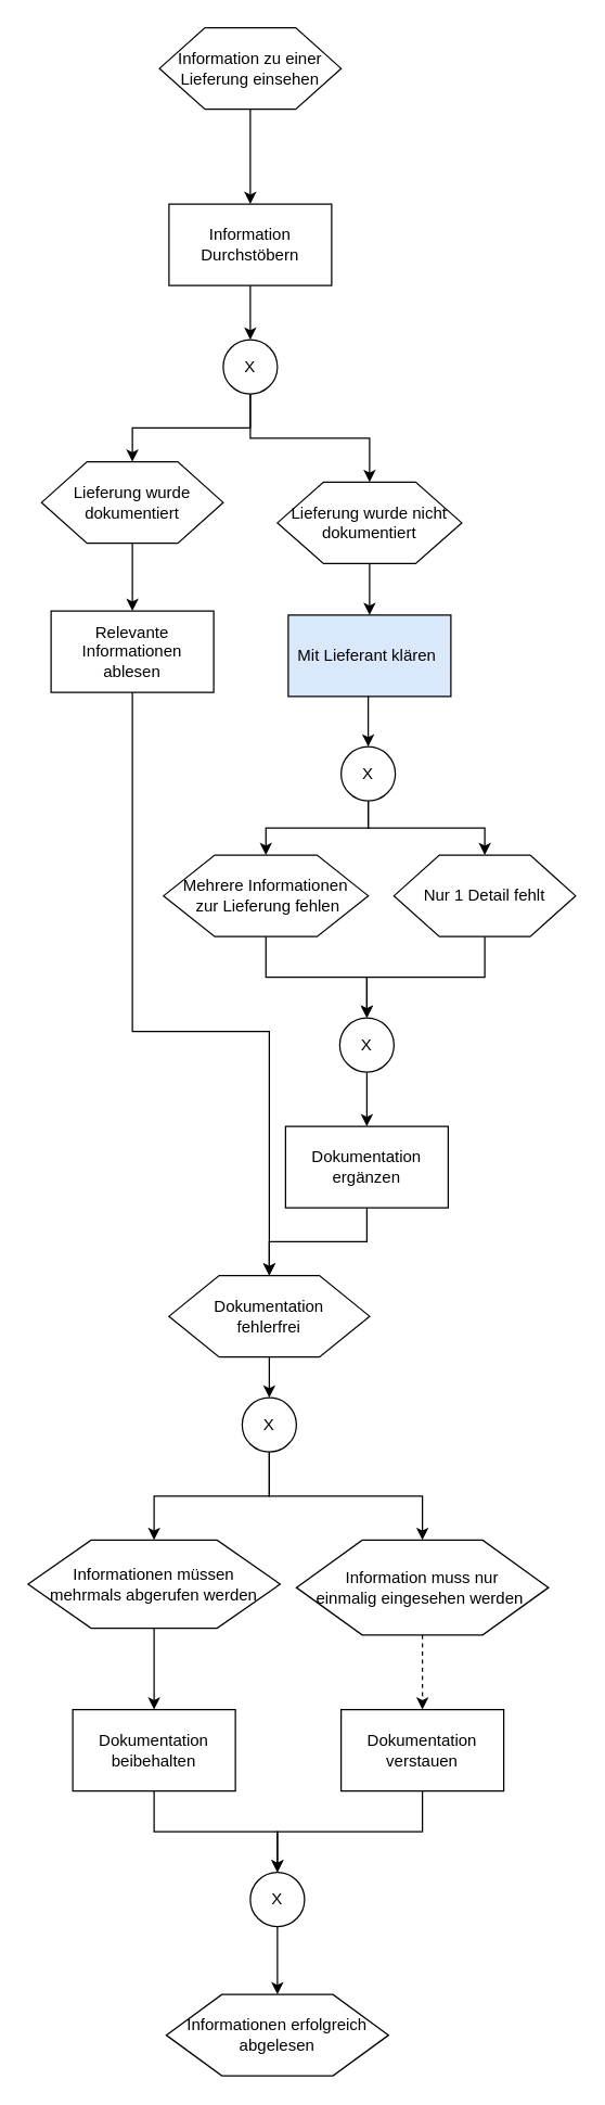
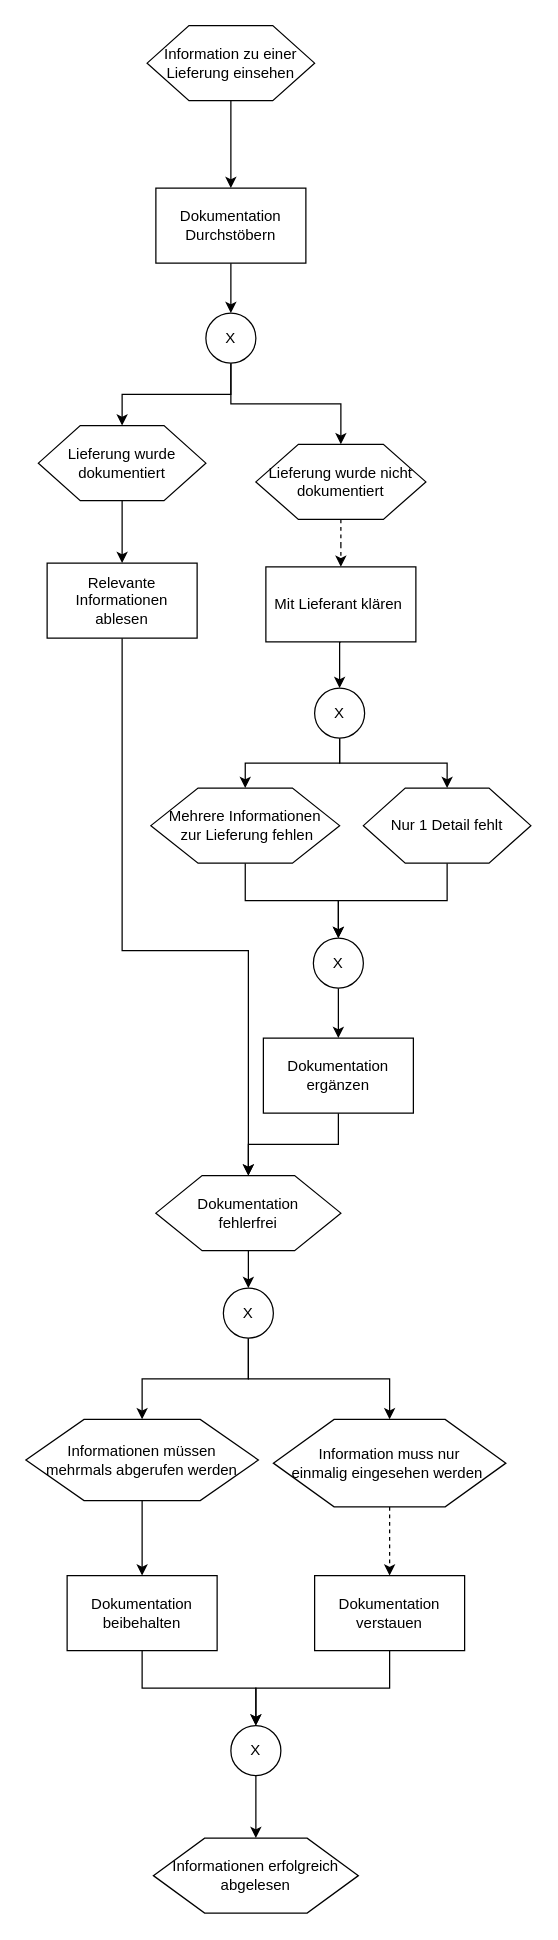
  <mxCell id="0" />
  <mxCell id="1" parent="0" />
  <mxCell id="2" style="edgeStyle=orthogonalEdgeStyle;rounded=0;orthogonalLoop=1;jettySize=auto;html=1;exitX=0.5;exitY=1;exitDx=0;exitDy=0;entryX=0.5;entryY=0;entryDx=0;entryDy=0;" parent="1" source="3" target="5" edge="1"><mxGeometry relative="1" as="geometry"><mxPoint x="180" y="140" as="targetPoint" /></mxGeometry></mxCell>
  <mxCell id="3" value="Information zu einer Lieferung einsehen" style="shape=hexagon;perimeter=hexagonPerimeter2;whiteSpace=wrap;html=1;" parent="1" vertex="1"><mxGeometry x="117" width="134" height="60" as="geometry" y="20" /></mxCell>
  <mxCell id="4" style="edgeStyle=orthogonalEdgeStyle;rounded=0;orthogonalLoop=1;jettySize=auto;html=1;exitX=0.5;exitY=1;exitDx=0;exitDy=0;entryX=0.5;entryY=0;entryDx=0;entryDy=0;" parent="1" source="5" target="8" edge="1"><mxGeometry relative="1" as="geometry" /></mxCell>
- <mxCell id="5" value="Information Durchstöbern" style="rounded=0;whiteSpace=wrap;html=1;" parent="1" vertex="1"><mxGeometry x="124" y="150" width="120" height="60" as="geometry" /></mxCell>
+ <mxCell id="5" value="Dokumentation Durchstöbern" style="rounded=0;whiteSpace=wrap;html=1;" parent="1" vertex="1"><mxGeometry x="124" y="150" width="120" height="60" as="geometry" /></mxCell>
  <mxCell id="6" style="edgeStyle=orthogonalEdgeStyle;rounded=0;orthogonalLoop=1;jettySize=auto;html=1;exitX=0;exitY=1;exitDx=0;exitDy=0;" parent="1" source="8" target="10" edge="1"><mxGeometry relative="1" as="geometry"><Array as="points"><mxPoint x="184" y="284" /><mxPoint x="184" y="315" /><mxPoint x="97" y="315" /></Array></mxGeometry></mxCell>
  <mxCell id="7" style="edgeStyle=orthogonalEdgeStyle;rounded=0;orthogonalLoop=1;jettySize=auto;html=1;exitX=0.5;exitY=1;exitDx=0;exitDy=0;entryX=0.5;entryY=0;entryDx=0;entryDy=0;" parent="1" source="8" target="12" edge="1"><mxGeometry relative="1" as="geometry" /></mxCell>
  <mxCell id="8" value="X" style="ellipse;whiteSpace=wrap;html=1;aspect=fixed;" parent="1" vertex="1"><mxGeometry x="164" y="250" width="40" height="40" as="geometry" /></mxCell>
  <mxCell id="9" style="edgeStyle=orthogonalEdgeStyle;rounded=0;orthogonalLoop=1;jettySize=auto;html=1;exitX=0.5;exitY=1;exitDx=0;exitDy=0;" parent="1" source="10" edge="1"><mxGeometry relative="1" as="geometry"><mxPoint x="97" y="450" as="targetPoint" /></mxGeometry></mxCell>
  <mxCell id="10" value="Lieferung wurde dokumentiert" style="shape=hexagon;perimeter=hexagonPerimeter2;whiteSpace=wrap;html=1;" parent="1" vertex="1"><mxGeometry x="30" y="340" width="134" height="60" as="geometry" /></mxCell>
- <mxCell id="11" style="edgeStyle=orthogonalEdgeStyle;rounded=0;orthogonalLoop=1;jettySize=auto;html=1;exitX=0.5;exitY=1;exitDx=0;exitDy=0;" parent="1" source="12" target="18" edge="1"><mxGeometry relative="1" as="geometry"><mxPoint x="271" y="450" as="targetPoint" /></mxGeometry></mxCell>
+ <mxCell id="11" style="edgeStyle=orthogonalEdgeStyle;rounded=0;orthogonalLoop=1;jettySize=auto;html=1;exitX=0.5;exitY=1;exitDx=0;exitDy=0;dashed=1;" parent="1" source="12" target="18" edge="1"><mxGeometry relative="1" as="geometry"><mxPoint x="271" y="450" as="targetPoint" /></mxGeometry></mxCell>
  <mxCell id="12" value="Lieferung wurde nicht dokumentiert" style="shape=hexagon;perimeter=hexagonPerimeter2;whiteSpace=wrap;html=1;" parent="1" vertex="1"><mxGeometry x="204" y="355" width="136" height="60" as="geometry" /></mxCell>
  <mxCell id="13" style="edgeStyle=orthogonalEdgeStyle;rounded=0;orthogonalLoop=1;jettySize=auto;html=1;exitX=0.5;exitY=1;exitDx=0;exitDy=0;" parent="1" source="14" target="33" edge="1"><mxGeometry relative="1" as="geometry"><Array as="points"><mxPoint x="97" y="760" /><mxPoint x="198" y="760" /></Array></mxGeometry></mxCell>
  <mxCell id="14" value="Relevante Informationen ablesen" style="rounded=0;whiteSpace=wrap;html=1;" parent="1" vertex="1"><mxGeometry x="37" y="450" width="120" height="60" as="geometry" /></mxCell>
  <mxCell id="15" style="edgeStyle=orthogonalEdgeStyle;rounded=0;orthogonalLoop=1;jettySize=auto;html=1;exitX=0.5;exitY=1;exitDx=0;exitDy=0;" parent="1" source="16" target="31" edge="1"><mxGeometry relative="1" as="geometry"><mxPoint x="184" y="1100" as="targetPoint" /></mxGeometry></mxCell>
  <mxCell id="16" value="Informationen müssen &lt;br&gt;mehrmals abgerufen werden" style="shape=hexagon;perimeter=hexagonPerimeter2;whiteSpace=wrap;html=1;" parent="1" vertex="1"><mxGeometry x="20" y="1135" width="186" height="65" as="geometry" /></mxCell>
  <mxCell id="17" style="edgeStyle=orthogonalEdgeStyle;rounded=0;orthogonalLoop=1;jettySize=auto;html=1;exitX=0.5;exitY=1;exitDx=0;exitDy=0;entryX=0.5;entryY=0;entryDx=0;entryDy=0;" parent="1" source="18" target="21" edge="1"><mxGeometry relative="1" as="geometry" /></mxCell>
- <mxCell id="18" value="Mit Lieferant klären&amp;nbsp;" style="rounded=0;whiteSpace=wrap;html=1;fillColor=#dae8fc;" parent="1" vertex="1"><mxGeometry x="212" y="453" width="120" height="60" as="geometry" /></mxCell>
+ <mxCell id="18" value="Mit Lieferant klären&amp;nbsp;" style="rounded=0;whiteSpace=wrap;html=1;" parent="1" vertex="1"><mxGeometry x="212" y="453" width="120" height="60" as="geometry" /></mxCell>
  <mxCell id="19" style="edgeStyle=orthogonalEdgeStyle;rounded=0;orthogonalLoop=1;jettySize=auto;html=1;exitX=0.5;exitY=1;exitDx=0;exitDy=0;entryX=0.5;entryY=0;entryDx=0;entryDy=0;" parent="1" source="21" target="23" edge="1"><mxGeometry relative="1" as="geometry" /></mxCell>
  <mxCell id="20" style="edgeStyle=orthogonalEdgeStyle;rounded=0;orthogonalLoop=1;jettySize=auto;html=1;exitX=0.5;exitY=1;exitDx=0;exitDy=0;" parent="1" source="21" target="25" edge="1"><mxGeometry relative="1" as="geometry" /></mxCell>
  <mxCell id="21" value="X" style="ellipse;whiteSpace=wrap;html=1;aspect=fixed;" parent="1" vertex="1"><mxGeometry x="251" y="550" width="40" height="40" as="geometry" /></mxCell>
  <mxCell id="22" style="edgeStyle=orthogonalEdgeStyle;rounded=0;orthogonalLoop=1;jettySize=auto;html=1;exitX=0.5;exitY=1;exitDx=0;exitDy=0;" parent="1" source="23" target="27" edge="1"><mxGeometry relative="1" as="geometry" /></mxCell>
  <mxCell id="23" value="Mehrere Informationen&lt;br&gt;&amp;nbsp;zur Lieferung fehlen" style="shape=hexagon;perimeter=hexagonPerimeter2;whiteSpace=wrap;html=1;" parent="1" vertex="1"><mxGeometry x="120" y="630" width="151" height="60" as="geometry" /></mxCell>
  <mxCell id="24" style="edgeStyle=orthogonalEdgeStyle;rounded=0;orthogonalLoop=1;jettySize=auto;html=1;exitX=0.5;exitY=1;exitDx=0;exitDy=0;entryX=0.5;entryY=0;entryDx=0;entryDy=0;" parent="1" source="25" target="27" edge="1"><mxGeometry relative="1" as="geometry" /></mxCell>
  <mxCell id="25" value="Nur 1 Detail fehlt" style="shape=hexagon;perimeter=hexagonPerimeter2;whiteSpace=wrap;html=1;" parent="1" vertex="1"><mxGeometry x="290" y="630" width="134" height="60" as="geometry" /></mxCell>
  <mxCell id="26" style="edgeStyle=orthogonalEdgeStyle;rounded=0;orthogonalLoop=1;jettySize=auto;html=1;exitX=0.5;exitY=1;exitDx=0;exitDy=0;" parent="1" source="27" target="29" edge="1"><mxGeometry relative="1" as="geometry" /></mxCell>
  <mxCell id="27" value="X" style="ellipse;whiteSpace=wrap;html=1;aspect=fixed;" parent="1" vertex="1"><mxGeometry x="250" y="750" width="40" height="40" as="geometry" /></mxCell>
  <mxCell id="28" style="edgeStyle=orthogonalEdgeStyle;rounded=0;orthogonalLoop=1;jettySize=auto;html=1;exitX=0.5;exitY=1;exitDx=0;exitDy=0;" parent="1" source="29" target="33" edge="1"><mxGeometry relative="1" as="geometry" /></mxCell>
  <mxCell id="29" value="Dokumentation ergänzen" style="rounded=0;whiteSpace=wrap;html=1;" parent="1" vertex="1"><mxGeometry x="210" y="830" width="120" height="60" as="geometry" /></mxCell>
  <mxCell id="30" style="edgeStyle=orthogonalEdgeStyle;rounded=0;orthogonalLoop=1;jettySize=auto;html=1;exitX=0.5;exitY=1;exitDx=0;exitDy=0;entryX=0.5;entryY=0;entryDx=0;entryDy=0;" parent="1" source="31" target="42" edge="1"><mxGeometry relative="1" as="geometry" /></mxCell>
  <mxCell id="31" value="Dokumentation beibehalten" style="rounded=0;whiteSpace=wrap;html=1;" parent="1" vertex="1"><mxGeometry x="53" y="1260" width="120" height="60" as="geometry" /></mxCell>
  <mxCell id="32" style="edgeStyle=orthogonalEdgeStyle;rounded=0;orthogonalLoop=1;jettySize=auto;html=1;exitX=0.5;exitY=1;exitDx=0;exitDy=0;entryX=0.5;entryY=0;entryDx=0;entryDy=0;" parent="1" source="33" target="36" edge="1"><mxGeometry relative="1" as="geometry" /></mxCell>
  <mxCell id="33" value="Dokumentation &lt;br&gt;fehlerfrei" style="shape=hexagon;perimeter=hexagonPerimeter2;whiteSpace=wrap;html=1;" parent="1" vertex="1"><mxGeometry x="124" y="940" width="148" height="60" as="geometry" /></mxCell>
  <mxCell id="34" style="edgeStyle=orthogonalEdgeStyle;rounded=0;orthogonalLoop=1;jettySize=auto;html=1;exitX=0.5;exitY=1;exitDx=0;exitDy=0;entryX=0.5;entryY=0;entryDx=0;entryDy=0;" parent="1" source="36" target="16" edge="1"><mxGeometry relative="1" as="geometry" /></mxCell>
  <mxCell id="35" style="edgeStyle=orthogonalEdgeStyle;rounded=0;orthogonalLoop=1;jettySize=auto;html=1;exitX=0.5;exitY=1;exitDx=0;exitDy=0;" parent="1" source="36" target="38" edge="1"><mxGeometry relative="1" as="geometry" /></mxCell>
  <mxCell id="36" value="X" style="ellipse;whiteSpace=wrap;html=1;aspect=fixed;" parent="1" vertex="1"><mxGeometry x="178" y="1030" width="40" height="40" as="geometry" /></mxCell>
  <mxCell id="37" style="edgeStyle=orthogonalEdgeStyle;rounded=0;orthogonalLoop=1;jettySize=auto;html=1;exitX=0.5;exitY=1;exitDx=0;exitDy=0;dashed=1;" parent="1" source="38" target="40" edge="1"><mxGeometry relative="1" as="geometry"><mxPoint x="311" y="1260" as="targetPoint" /></mxGeometry></mxCell>
  <mxCell id="38" value="Information muss nur&lt;br&gt;einmalig eingesehen werden&amp;nbsp;" style="shape=hexagon;perimeter=hexagonPerimeter2;whiteSpace=wrap;html=1;size=0.261;" parent="1" vertex="1"><mxGeometry x="218" y="1135" width="186" height="70" as="geometry" /></mxCell>
  <mxCell id="39" style="edgeStyle=orthogonalEdgeStyle;rounded=0;orthogonalLoop=1;jettySize=auto;html=1;exitX=0.5;exitY=1;exitDx=0;exitDy=0;entryX=0.5;entryY=0;entryDx=0;entryDy=0;" parent="1" source="40" target="42" edge="1"><mxGeometry relative="1" as="geometry" /></mxCell>
  <mxCell id="40" value="Dokumentation verstauen" style="rounded=0;whiteSpace=wrap;html=1;" parent="1" vertex="1"><mxGeometry x="251" y="1260" width="120" height="60" as="geometry" /></mxCell>
  <mxCell id="41" style="edgeStyle=orthogonalEdgeStyle;rounded=0;orthogonalLoop=1;jettySize=auto;html=1;exitX=0.5;exitY=1;exitDx=0;exitDy=0;entryX=0.5;entryY=0;entryDx=0;entryDy=0;" parent="1" source="42" target="43" edge="1"><mxGeometry relative="1" as="geometry"><mxPoint x="204" y="1450" as="targetPoint" /></mxGeometry></mxCell>
  <mxCell id="42" value="X" style="ellipse;whiteSpace=wrap;html=1;aspect=fixed;" parent="1" vertex="1"><mxGeometry x="184" y="1380" width="40" height="40" as="geometry" /></mxCell>
  <mxCell id="43" value="Informationen erfolgreich abgelesen" style="shape=hexagon;perimeter=hexagonPerimeter2;whiteSpace=wrap;html=1;" parent="1" vertex="1"><mxGeometry x="122" y="1470" width="164" height="60" as="geometry" /></mxCell>
